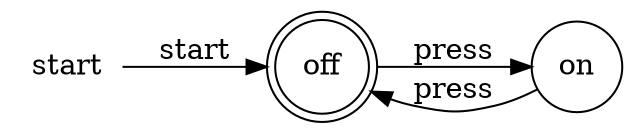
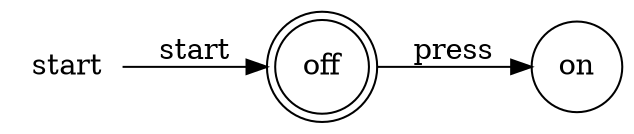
  digraph {
    rankdir=LR
    start [shape=none]
    off [shape=doublecircle]
    on [shape=circle]
    start -> off [label=start]
    off -> on [label=press]
-   on -> off [label=press]
  }
